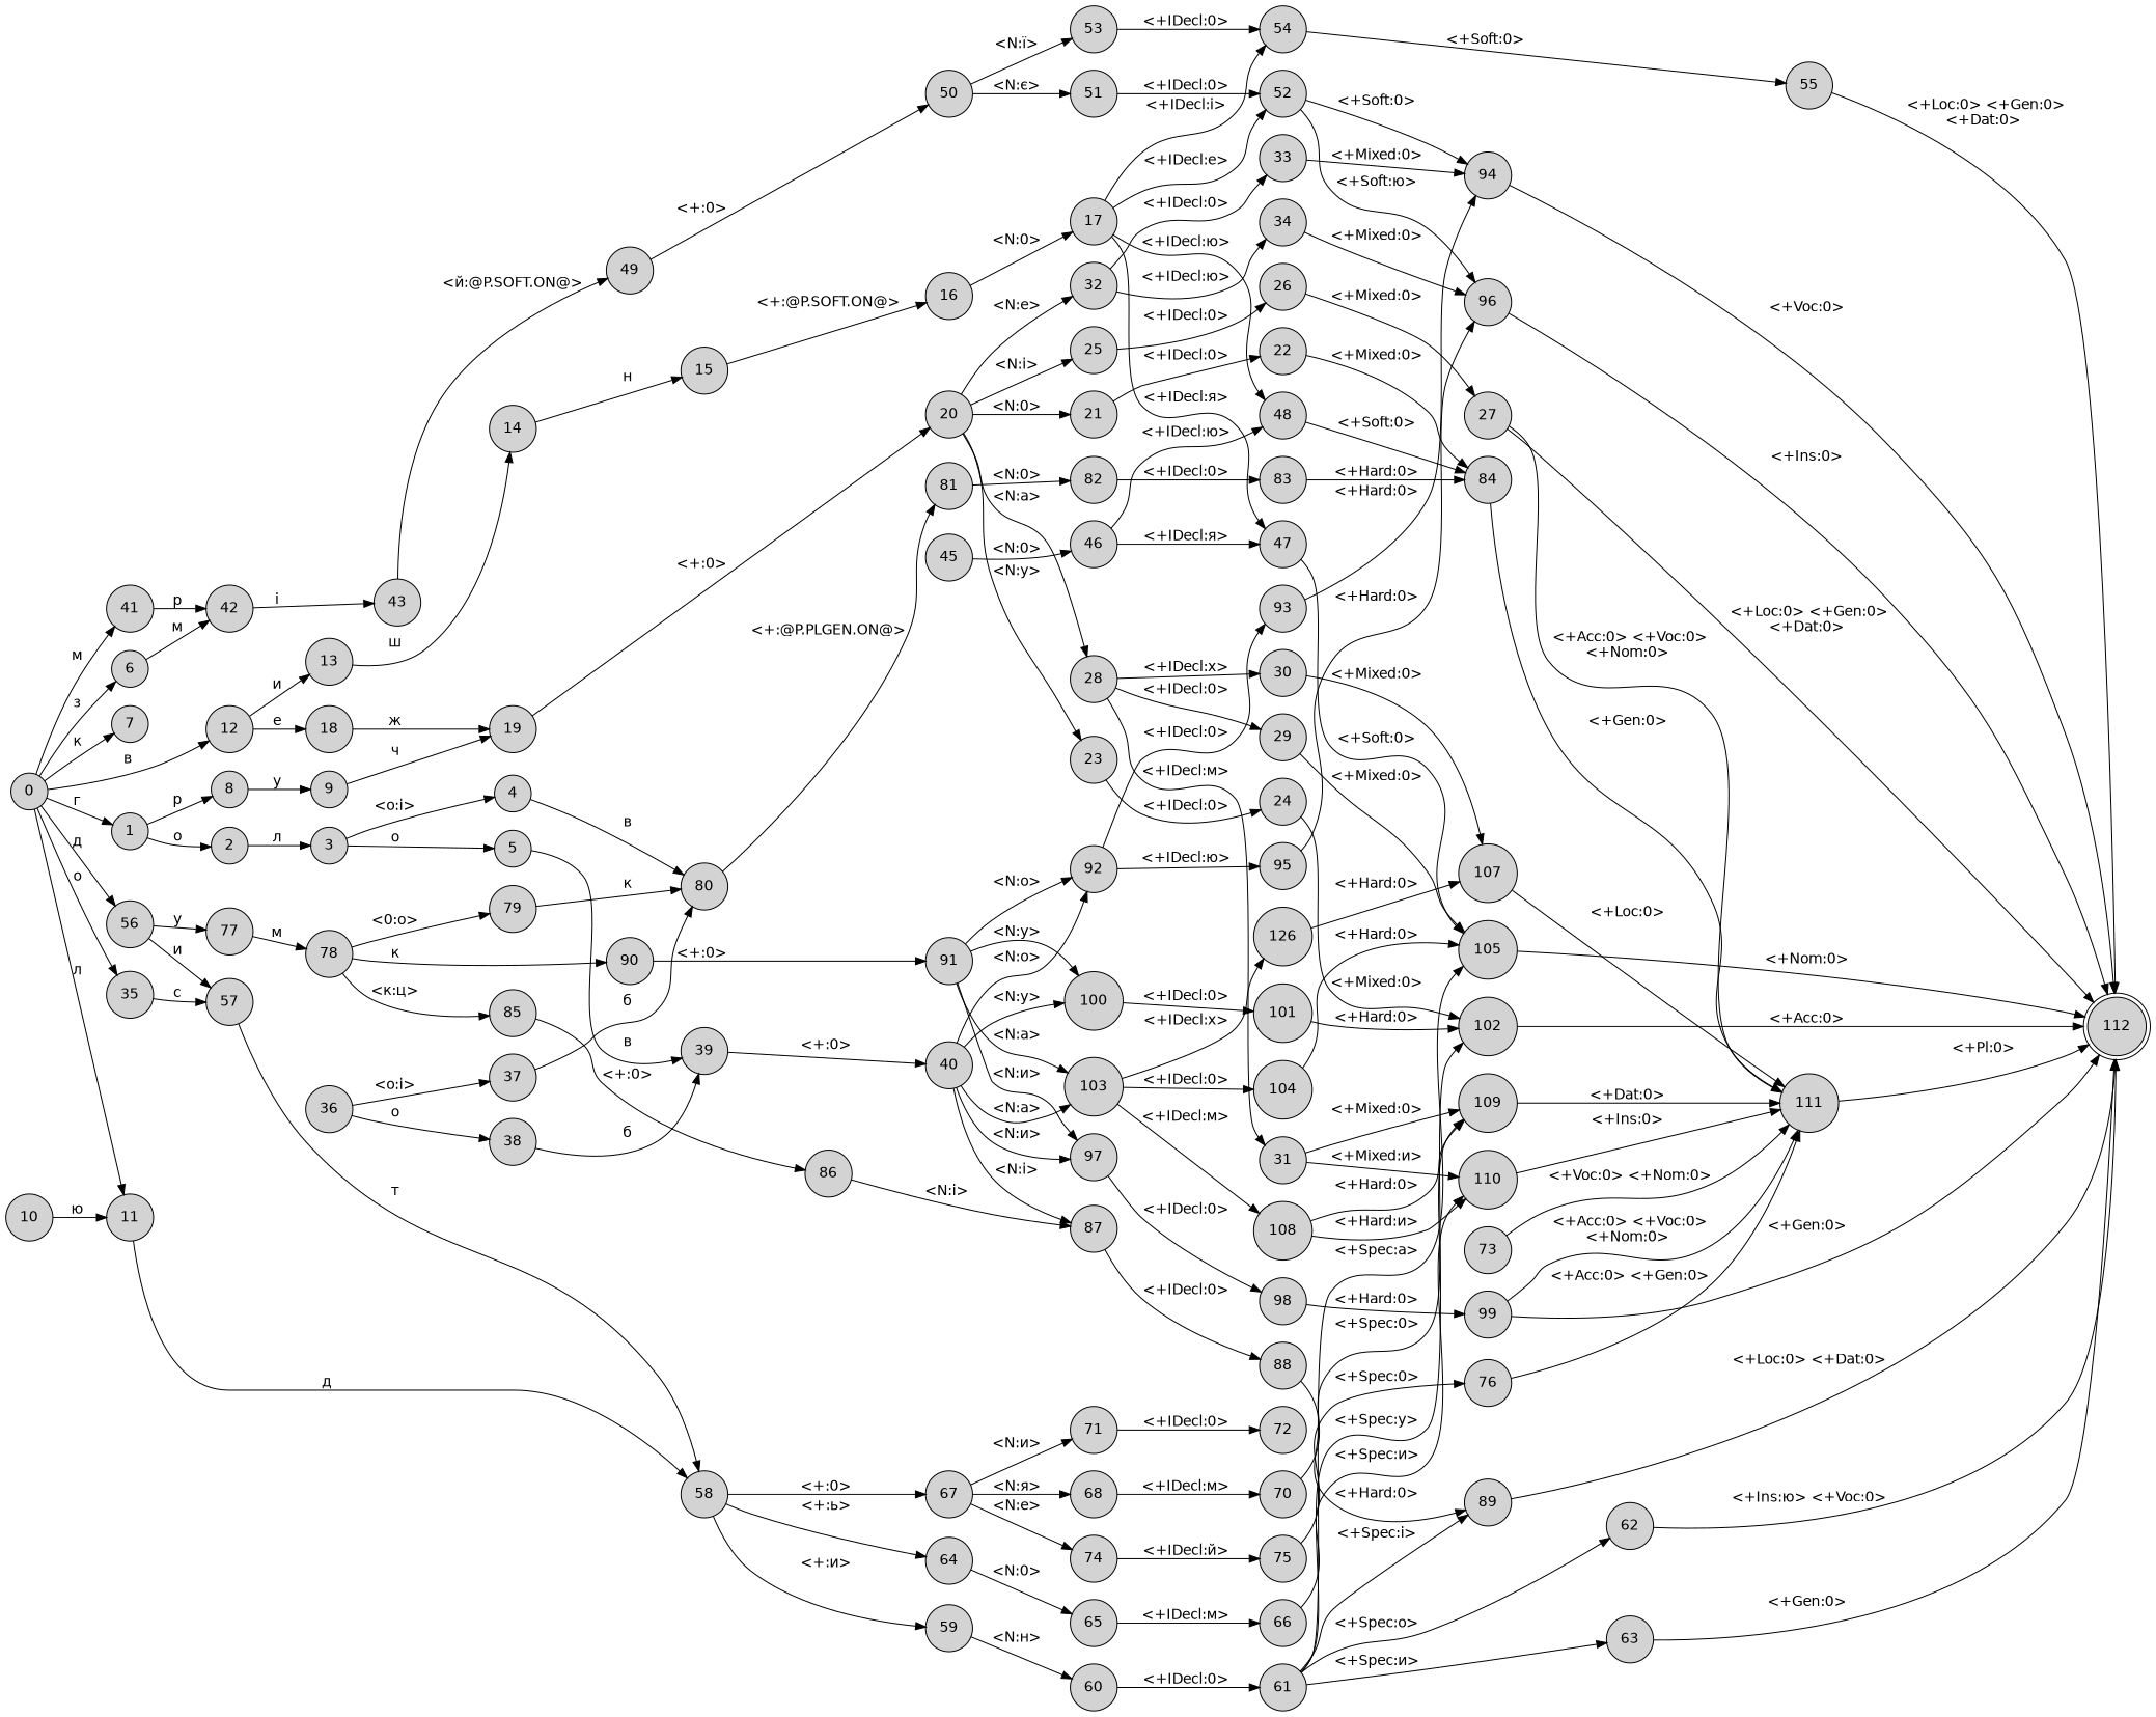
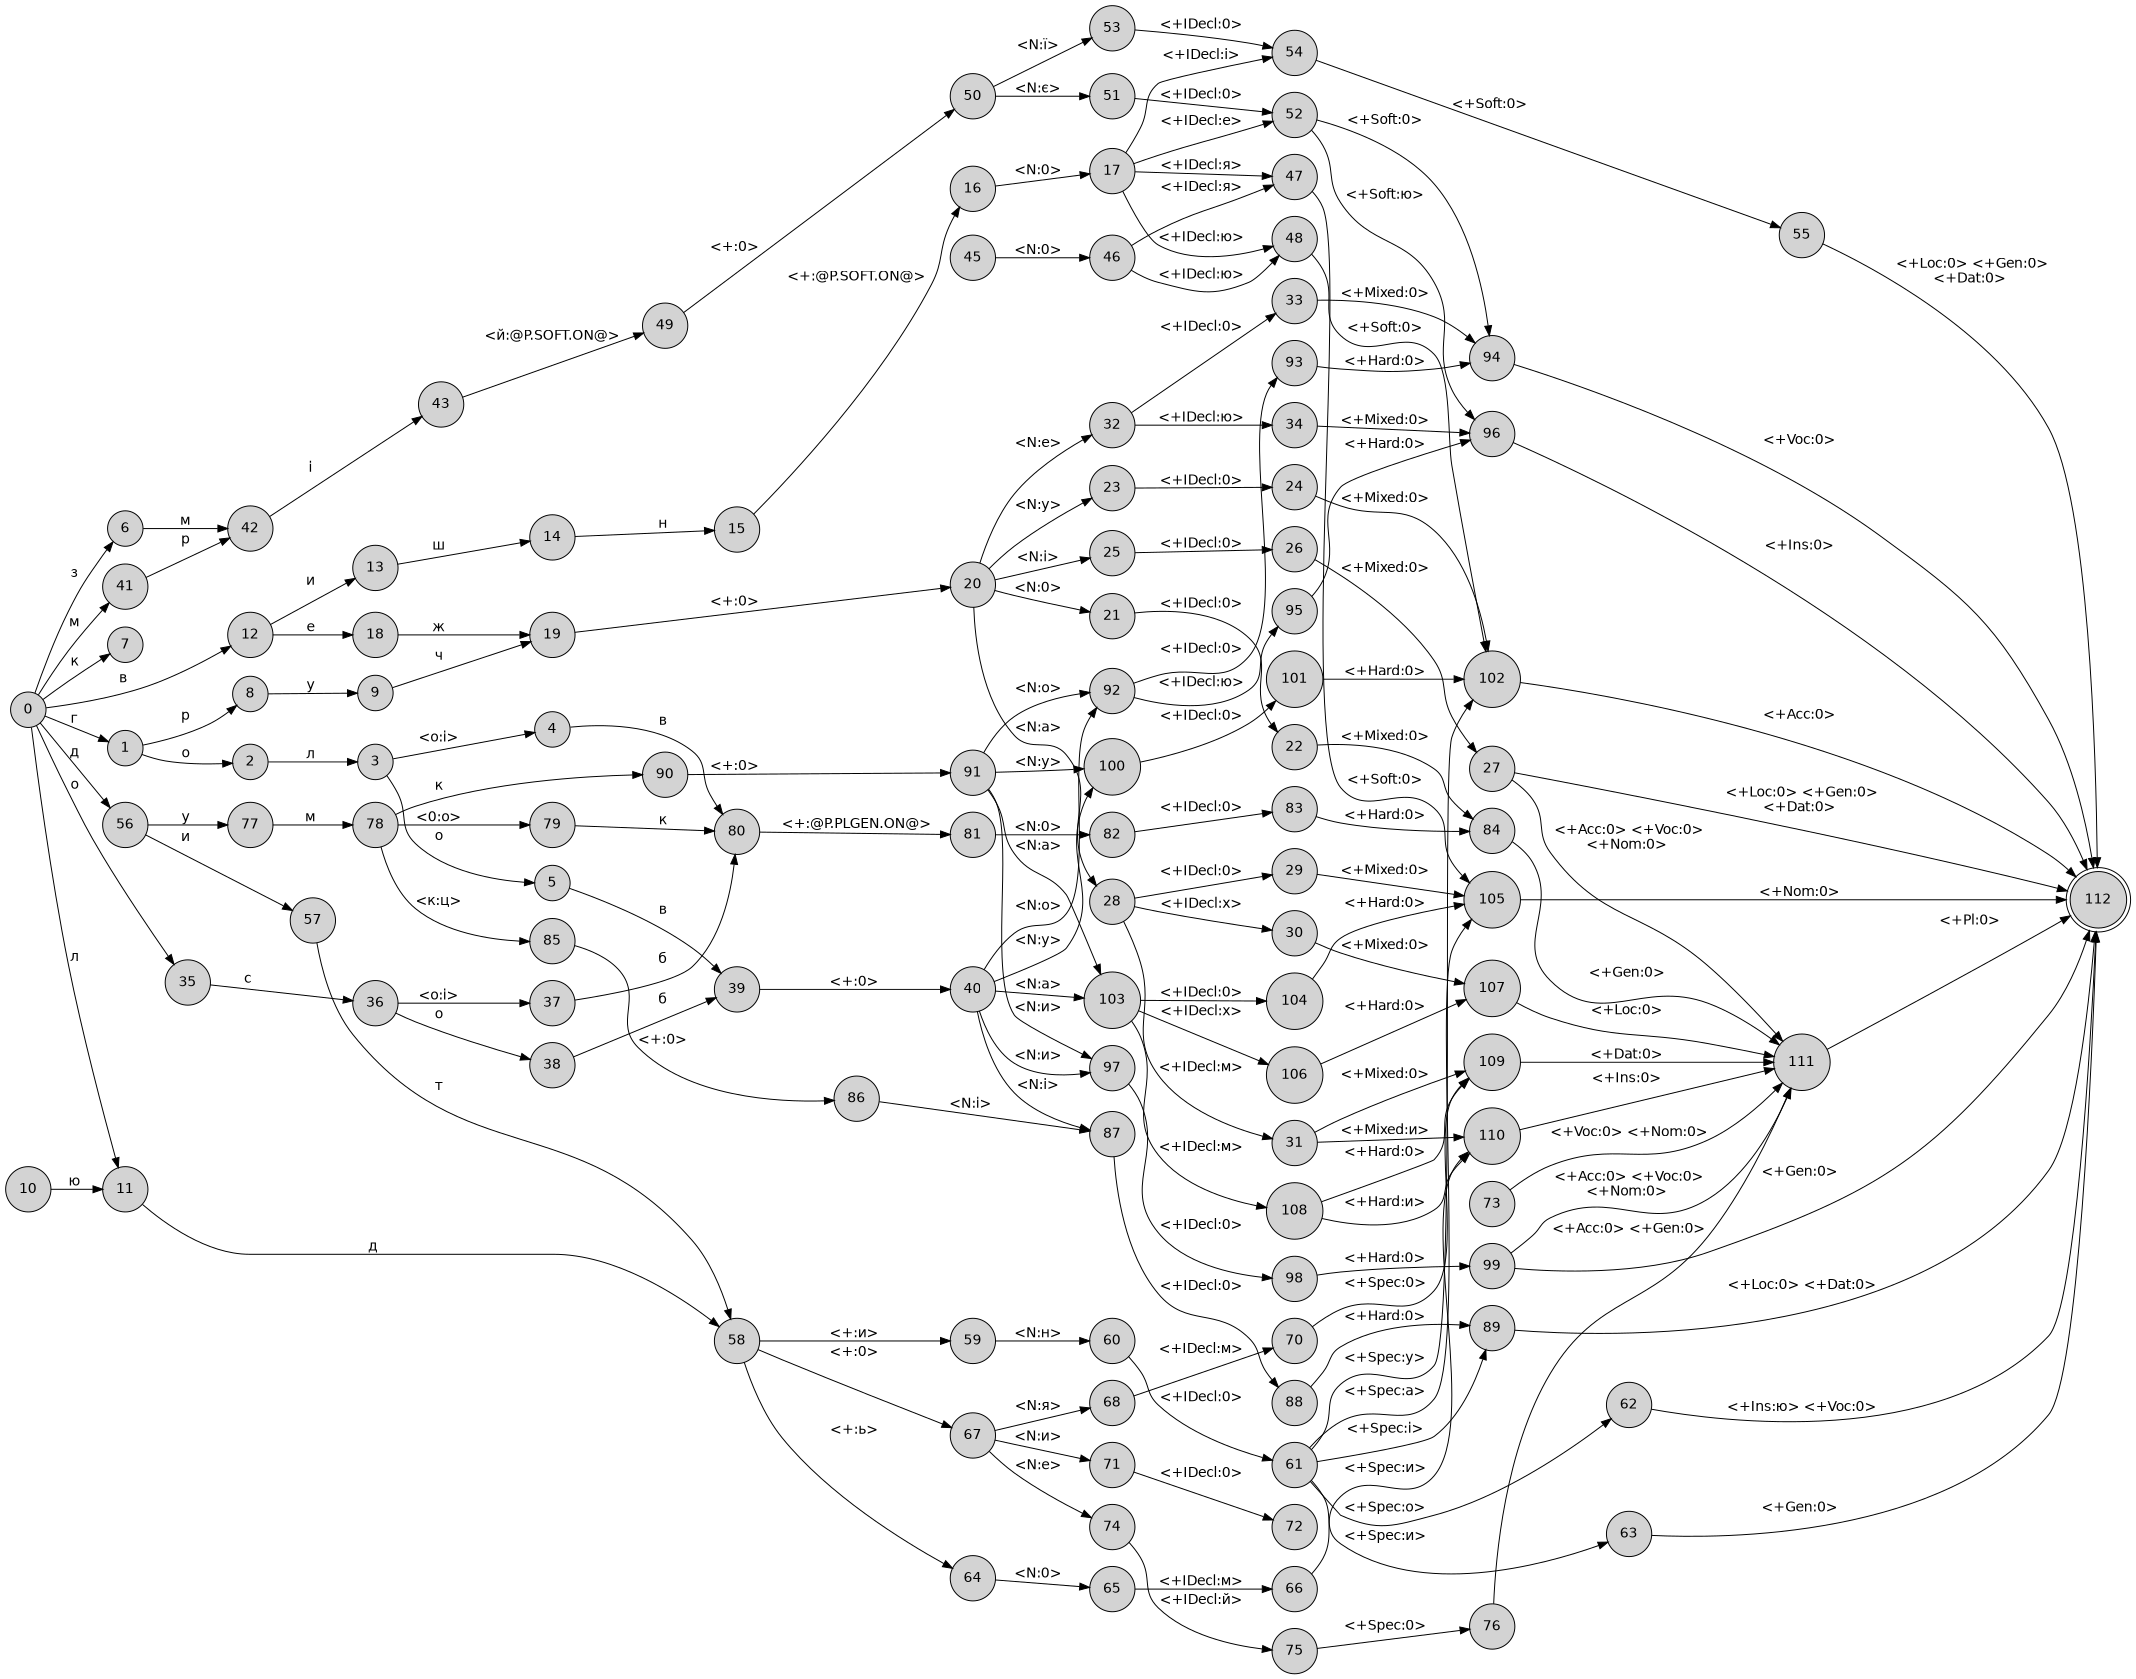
  digraph {
    fontname="DejaVu Sans"
    rankdir=LR
    node [fontname="DejaVu Sans" shape=circle style=filled]
    edge [fontname="DejaVu Sans"]
    0
    1
    6
    7
    12
    35
    41
    56
    11
    2
    8
    42
    10
    13
    18
    36
    57
    77
    3
    4
    5
    80
    39
    81
    40
    43
    9
    19
    20
    58
    59
    64
    67
    14
    15
    16
    17
    47
    48
    52
    54
    105
    102
    94
    96
    55
    21
    23
    25
    28
    32
    22
    24
    26
    29
    30
    31
    33
    34
    84
    111
    112 [shape=doublecircle]
    27
    107
    109
    110
    37
    38
    87
    92
    97
    100
    103
    88
    93
    95
    98
    101
    104
-   106 [label=126]
+   106
    108
    49
    50
    45
    46
    51
    53
    78
    60
    65
    68
    71
    74
    61
    62
    63
    89
    66
    70
    72
    75
    73
    76
    79
    85
    90
    86
    91
    82
    83
    99
    0 -> 1 [label="г "]
    0 -> 6 [label="з "]
    0 -> 7 [label="к "]
    0 -> 12 [label="в "]
    0 -> 35 [label="о "]
    0 -> 41 [label="м "]
    0 -> 56 [label="д "]
    0 -> 11 [label="л "]
    1 -> 2 [label="о "]
    1 -> 8 [label="р "]
    6 -> 42 [label="м "]
    12 -> 13 [label="и "]
    12 -> 18 [label="е "]
-   35 -> 57 [label="с "]
+   35 -> 36 [label="с "]
    41 -> 42 [label="р "]
    56 -> 57 [label="и "]
    56 -> 77 [label="у "]
    11 -> 58 [label="д "]
    2 -> 3 [label="л "]
    8 -> 9 [label="у "]
    42 -> 43 [label="і "]
    10 -> 11 [label="ю "]
    13 -> 14 [label="ш "]
    18 -> 19 [label="ж "]
    36 -> 37 [label="<о:і> "]
    36 -> 38 [label="о "]
    57 -> 58 [label="т "]
    77 -> 78 [label="м "]
    3 -> 4 [label="<о:і> "]
    3 -> 5 [label="о "]
    4 -> 80 [label="в "]
    5 -> 39 [label="в "]
    80 -> 81 [label="<+:@P.PLGEN.ON@>\n"]
    39 -> 40 [label="<+:0> "]
    81 -> 82 [label="<N:0> "]
    40 -> 87 [label="<N:і> "]
    40 -> 92 [label="<N:о> "]
    40 -> 97 [label="<N:и> "]
    40 -> 100 [label="<N:у> "]
    40 -> 103 [label="<N:а> "]
    43 -> 49 [label="<й:@P.SOFT.ON@>\n"]
    9 -> 19 [label="ч "]
    19 -> 20 [label="<+:0> "]
    20 -> 21 [label="<N:0> "]
    20 -> 23 [label="<N:у> "]
    20 -> 25 [label="<N:і> "]
    20 -> 28 [label="<N:а> "]
    20 -> 32 [label="<N:е> "]
    58 -> 59 [label="<+:и> "]
    58 -> 64 [label="<+:ь> "]
    58 -> 67 [label="<+:0> "]
    59 -> 60 [label="<N:н> "]
    64 -> 65 [label="<N:0> "]
    67 -> 68 [label="<N:я> "]
    67 -> 71 [label="<N:и> "]
    67 -> 74 [label="<N:е> "]
    14 -> 15 [label="н "]
    15 -> 16 [label="<+:@P.SOFT.ON@>\n"]
    16 -> 17 [label="<N:0> "]
    17 -> 47 [label="<+IDecl:я> "]
    17 -> 48 [label="<+IDecl:ю> "]
    17 -> 52 [label="<+IDecl:е> "]
    17 -> 54 [label="<+IDecl:і> "]
    47 -> 105 [label="<+Soft:0> "]
-   48 -> 84 [label="<+Soft:0> "]
+   48 -> 102 [label="<+Soft:0> "]
    52 -> 94 [label="<+Soft:0> "]
    52 -> 96 [label="<+Soft:ю> "]
    54 -> 55 [label="<+Soft:0> "]
    105 -> 112 [label="<+Nom:0> "]
    102 -> 112 [label="<+Acc:0> "]
    94 -> 112 [label="<+Voc:0> "]
    96 -> 112 [label="<+Ins:0> "]
    55 -> 112 [label="<+Loc:0> <+Gen:0>\n<+Dat:0> "]
    21 -> 22 [label="<+IDecl:0> "]
    23 -> 24 [label="<+IDecl:0> "]
    25 -> 26 [label="<+IDecl:0> "]
    28 -> 29 [label="<+IDecl:0> "]
    28 -> 30 [label="<+IDecl:х> "]
    28 -> 31 [label="<+IDecl:м> "]
    32 -> 33 [label="<+IDecl:0> "]
    32 -> 34 [label="<+IDecl:ю> "]
    22 -> 84 [label="<+Mixed:0> "]
    24 -> 102 [label="<+Mixed:0> "]
    26 -> 27 [label="<+Mixed:0> "]
    29 -> 105 [label="<+Mixed:0> "]
    30 -> 107 [label="<+Mixed:0> "]
    31 -> 109 [label="<+Mixed:0> "]
    31 -> 110 [label="<+Mixed:и> "]
    33 -> 94 [label="<+Mixed:0> "]
    34 -> 96 [label="<+Mixed:0> "]
    84 -> 111 [label="<+Gen:0> "]
    111 -> 112 [label="<+Pl:0> "]
    27 -> 111 [label="<+Acc:0> <+Voc:0>\n<+Nom:0> "]
    27 -> 112 [label="<+Loc:0> <+Gen:0>\n<+Dat:0> "]
    107 -> 111 [label="<+Loc:0> "]
    109 -> 111 [label="<+Dat:0> "]
    110 -> 111 [label="<+Ins:0> "]
    37 -> 80 [label="б "]
    38 -> 39 [label="б "]
    87 -> 88 [label="<+IDecl:0> "]
    92 -> 93 [label="<+IDecl:0> "]
    92 -> 95 [label="<+IDecl:ю> "]
    97 -> 98 [label="<+IDecl:0> "]
    100 -> 101 [label="<+IDecl:0> "]
    103 -> 104 [label="<+IDecl:0> "]
    103 -> 106 [label="<+IDecl:х> "]
    103 -> 108 [label="<+IDecl:м> "]
    88 -> 89 [label="<+Hard:0> "]
    93 -> 94 [label="<+Hard:0> "]
    95 -> 96 [label="<+Hard:0> "]
    98 -> 99 [label="<+Hard:0> "]
    101 -> 102 [label="<+Hard:0> "]
    104 -> 105 [label="<+Hard:0> "]
    106 -> 107 [label="<+Hard:0> "]
    108 -> 109 [label="<+Hard:0> "]
    108 -> 110 [label="<+Hard:и> "]
    49 -> 50 [label="<+:0> "]
    50 -> 51 [label="<N:є> "]
    50 -> 53 [label="<N:ї> "]
    45 -> 46 [label="<N:0> "]
    46 -> 47 [label="<+IDecl:я> "]
    46 -> 48 [label="<+IDecl:ю> "]
    51 -> 52 [label="<+IDecl:0> "]
    53 -> 54 [label="<+IDecl:0> "]
    78 -> 79 [label="<0:о> "]
    78 -> 85 [label="<к:ц> "]
    78 -> 90 [label="к "]
    60 -> 61 [label="<+IDecl:0> "]
    65 -> 66 [label="<+IDecl:м> "]
    68 -> 70 [label="<+IDecl:м> "]
    71 -> 72 [label="<+IDecl:0> "]
    74 -> 75 [label="<+IDecl:й> "]
    61 -> 105 [label="<+Spec:а> "]
    61 -> 102 [label="<+Spec:у> "]
    61 -> 62 [label="<+Spec:о> "]
    61 -> 63 [label="<+Spec:и> "]
    61 -> 89 [label="<+Spec:і> "]
    62 -> 112 [label="<+Ins:ю> <+Voc:0>\n"]
    63 -> 112 [label="<+Gen:0> "]
    89 -> 112 [label="<+Loc:0> <+Dat:0>\n"]
    66 -> 110 [label="<+Spec:и> "]
    70 -> 109 [label="<+Spec:0> "]
    75 -> 76 [label="<+Spec:0> "]
    73 -> 111 [label="<+Voc:0> <+Nom:0>\n"]
    76 -> 111 [label="<+Acc:0> <+Gen:0>\n"]
    79 -> 80 [label="к "]
    85 -> 86 [label="<+:0> "]
    90 -> 91 [label="<+:0> "]
    86 -> 87 [label="<N:і> "]
    91 -> 92 [label="<N:о> "]
    91 -> 97 [label="<N:и> "]
    91 -> 100 [label="<N:у> "]
    91 -> 103 [label="<N:а> "]
    82 -> 83 [label="<+IDecl:0> "]
    83 -> 84 [label="<+Hard:0> "]
    99 -> 111 [label="<+Acc:0> <+Voc:0>\n<+Nom:0> "]
    99 -> 112 [label="<+Gen:0> "]
  }
